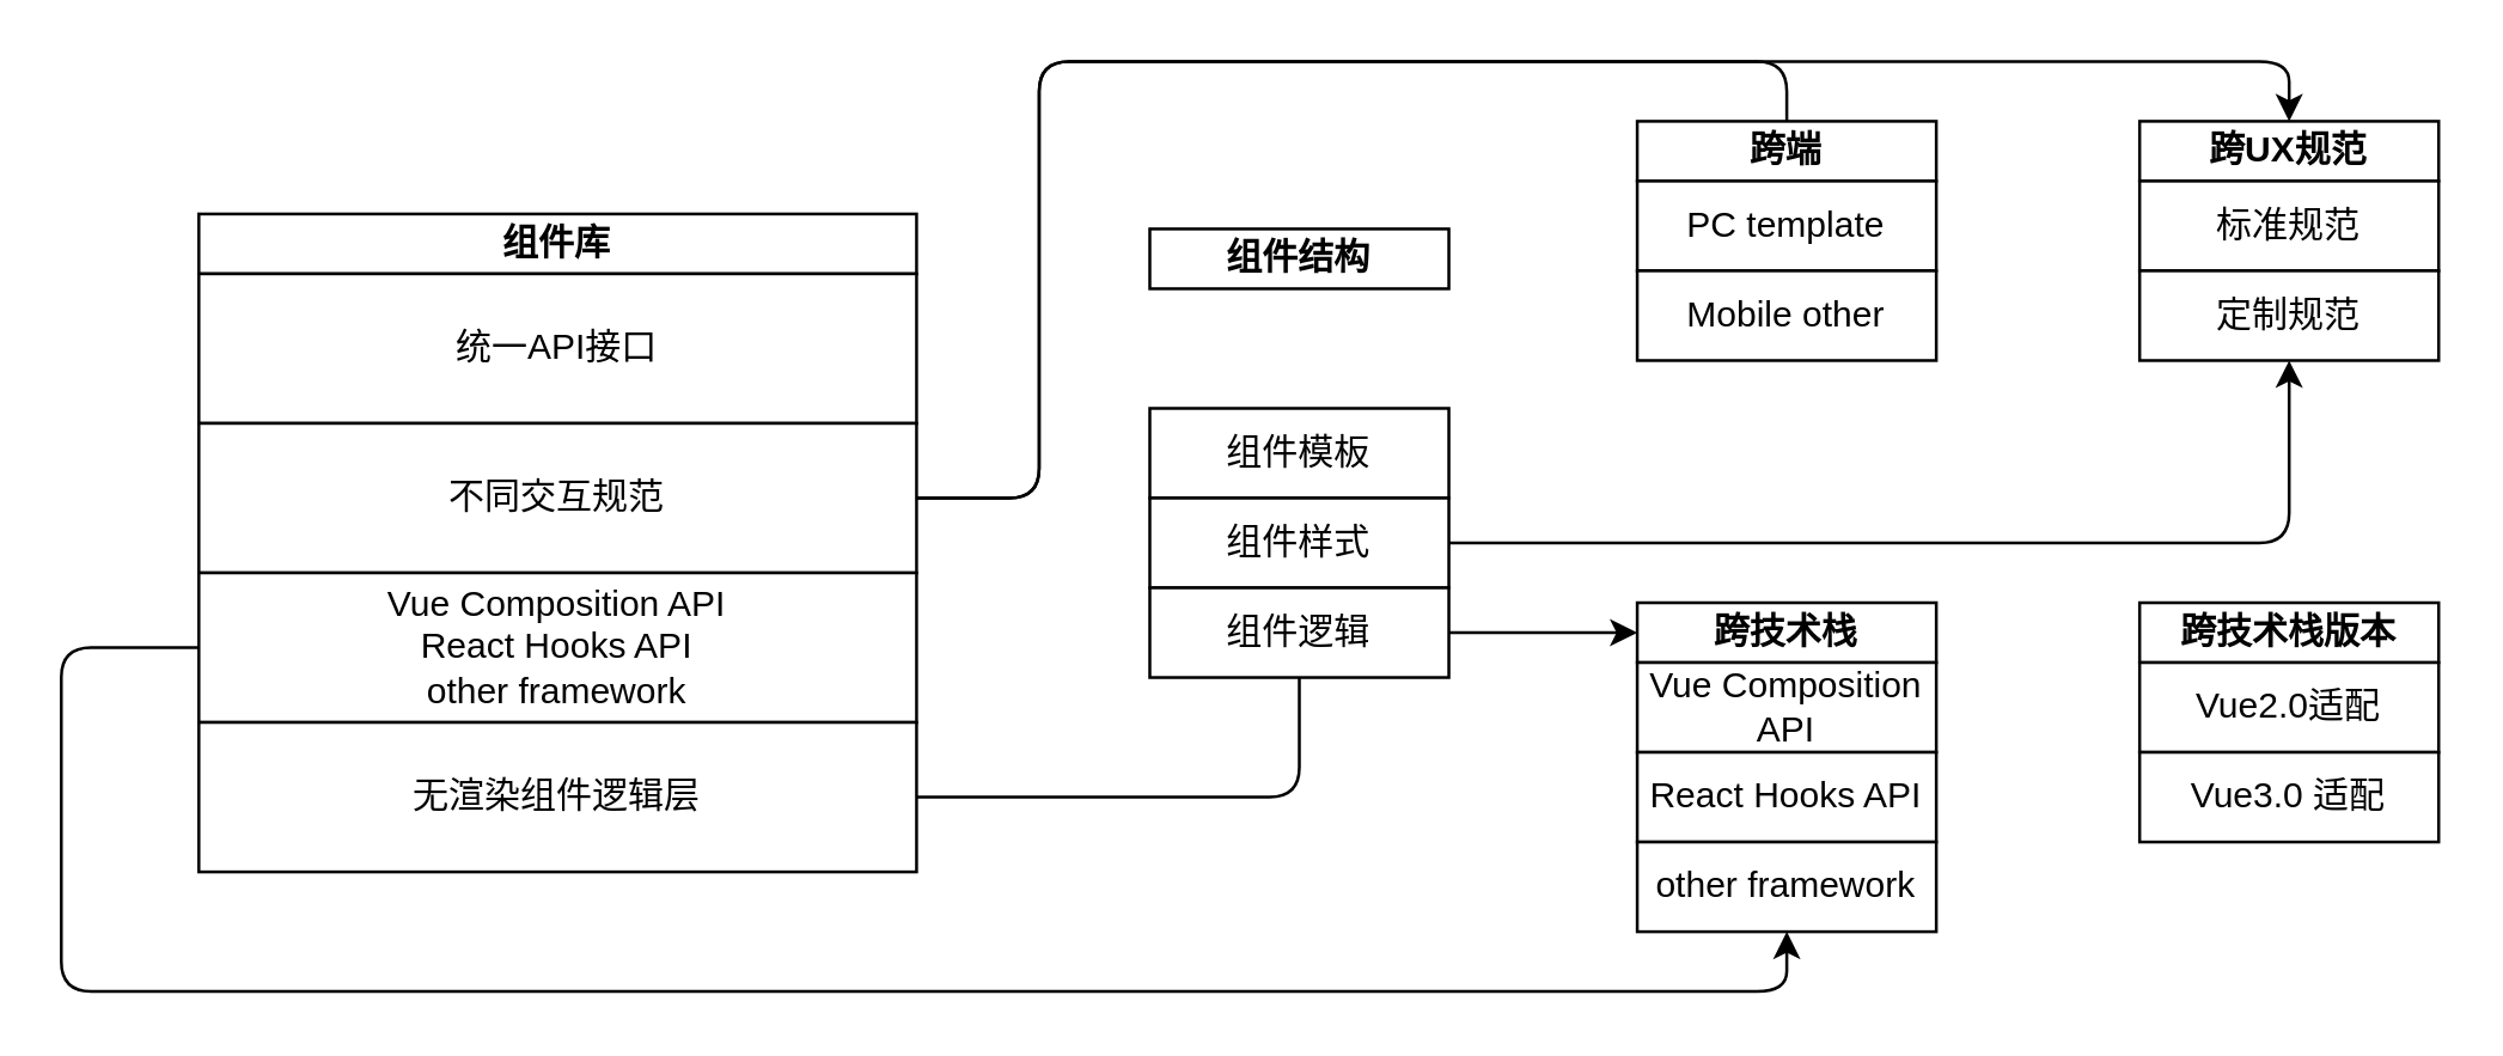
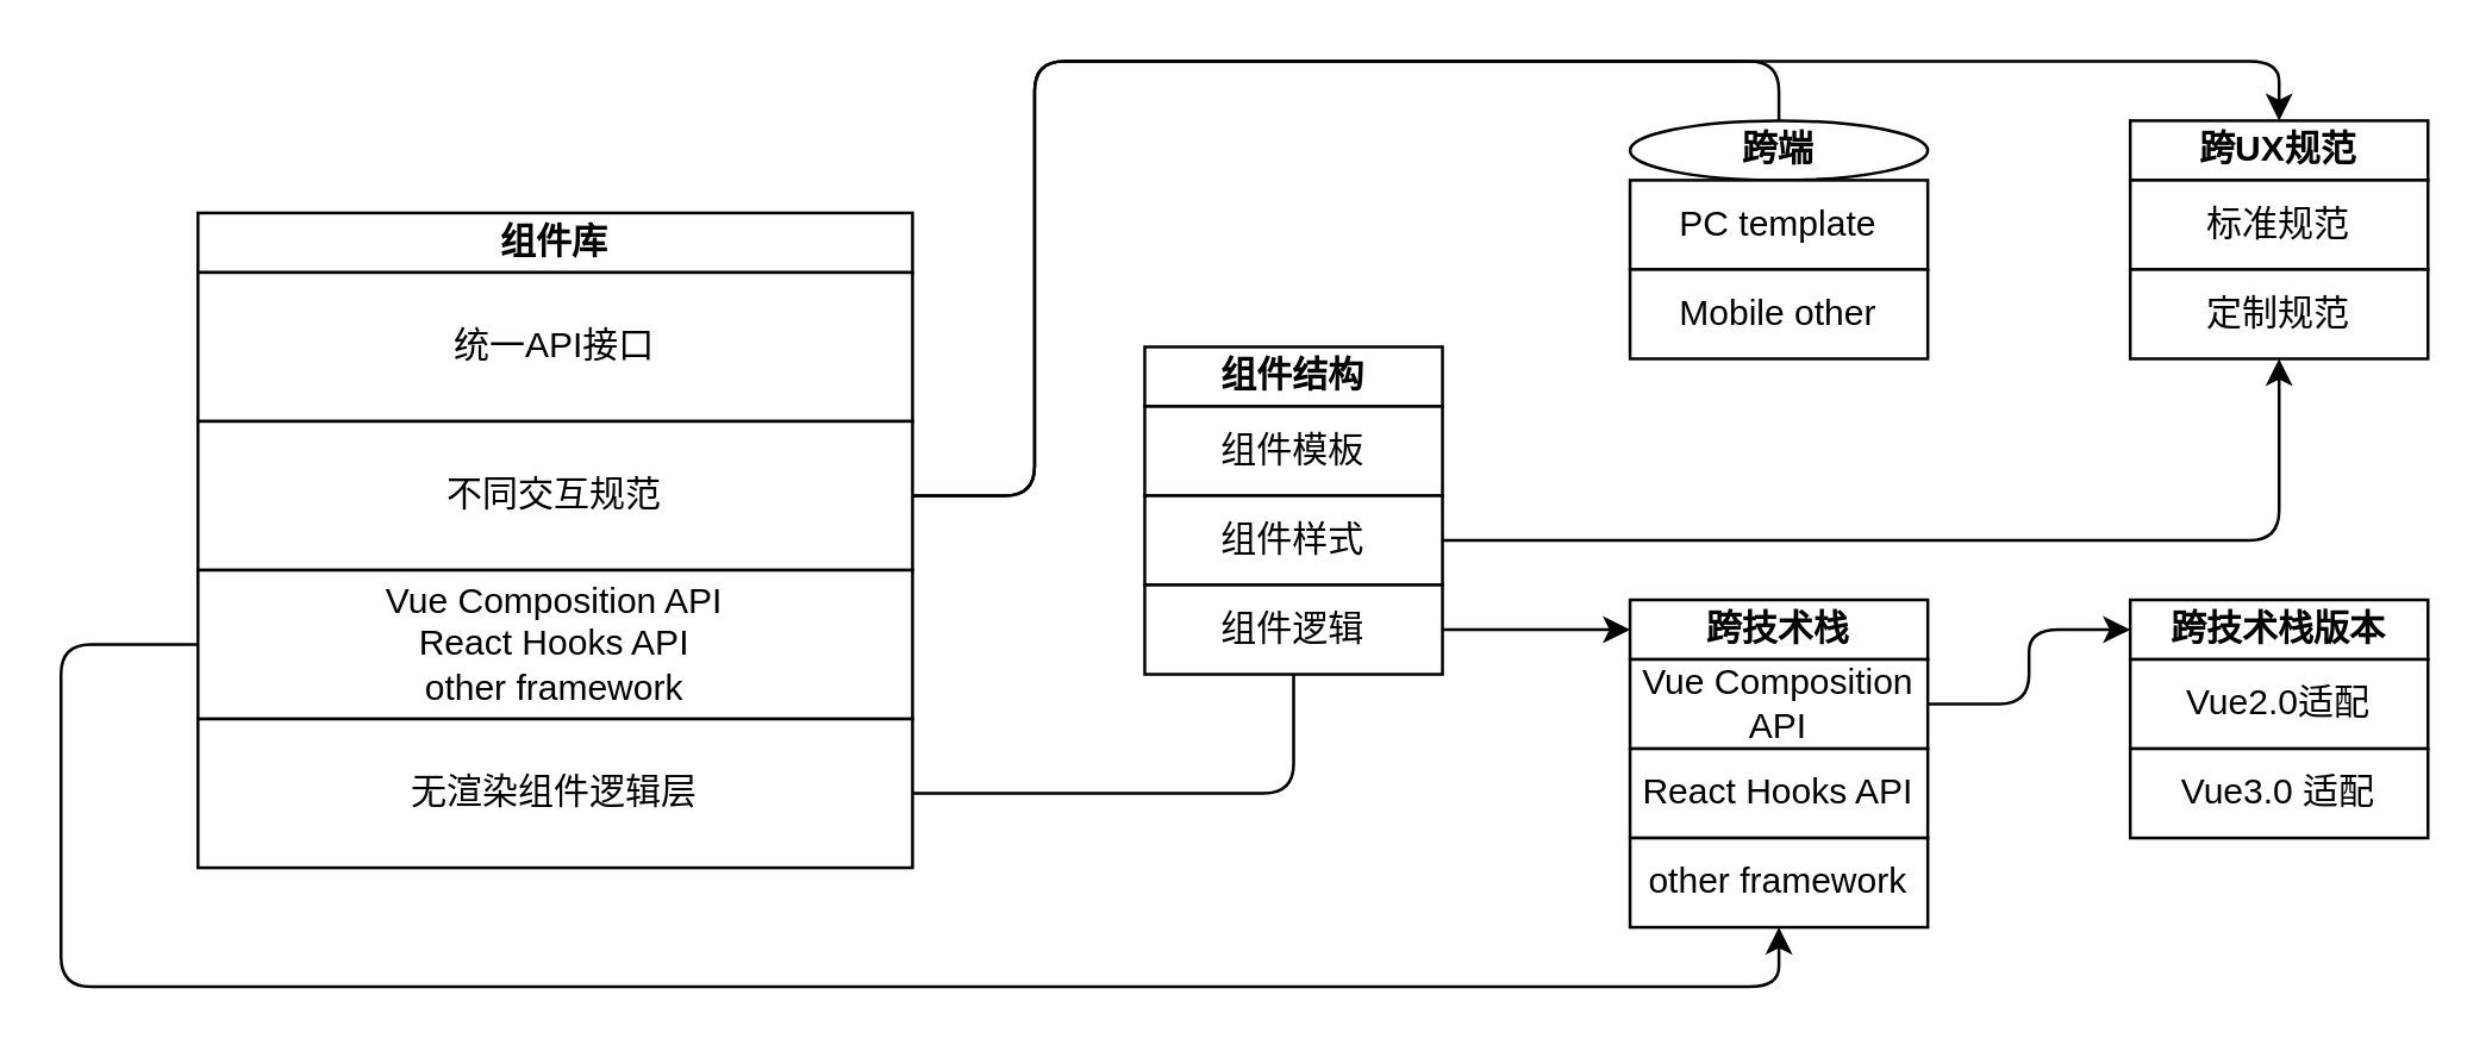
  <mxCell id="0" />
  <mxCell id="1" parent="0" />
  <mxCell id="2" value="组件库" style="rounded=0;whiteSpace=wrap;html=1;fontStyle=1" vertex="1" parent="1"><mxGeometry x="66" y="71" width="240" height="20" as="geometry" /></mxCell>
  <mxCell id="3" value="统一API接口" style="rounded=0;whiteSpace=wrap;html=1;" vertex="1" parent="1"><mxGeometry x="66" y="91" width="240" height="50" as="geometry" /></mxCell>
  <mxCell id="4" style="edgeStyle=orthogonalEdgeStyle;rounded=1;orthogonalLoop=1;jettySize=auto;html=1;entryX=0.5;entryY=0;entryDx=0;entryDy=0;curved=0;endArrow=none;" edge="1" parent="1" source="6" target="17"><mxGeometry relative="1" as="geometry"><Array as="points"><mxPoint x="347" y="166" /><mxPoint x="347" y="20" /><mxPoint x="597" y="20" /></Array></mxGeometry></mxCell>
  <mxCell id="5" style="edgeStyle=orthogonalEdgeStyle;rounded=1;orthogonalLoop=1;jettySize=auto;html=1;entryX=0.5;entryY=0;entryDx=0;entryDy=0;curved=0;" edge="1" parent="1" source="6" target="24"><mxGeometry relative="1" as="geometry"><Array as="points"><mxPoint x="347" y="166" /><mxPoint x="347" y="20" /><mxPoint x="765" y="20" /></Array></mxGeometry></mxCell>
  <mxCell id="6" value="不同交互规范" style="rounded=0;whiteSpace=wrap;html=1;" vertex="1" parent="1"><mxGeometry x="66" y="141" width="240" height="50" as="geometry" /></mxCell>
  <mxCell id="7" style="edgeStyle=orthogonalEdgeStyle;rounded=1;orthogonalLoop=1;jettySize=auto;html=1;entryX=0.5;entryY=1;entryDx=0;entryDy=0;curved=0;" edge="1" parent="1" source="8" target="30"><mxGeometry relative="1" as="geometry"><Array as="points"><mxPoint x="20" y="216" /><mxPoint x="20" y="331" /><mxPoint x="597" y="331" /></Array></mxGeometry></mxCell>
  <mxCell id="8" value="Vue Composition API&lt;br&gt;React Hooks API&lt;br&gt;other framework" style="rounded=0;whiteSpace=wrap;html=1;" vertex="1" parent="1"><mxGeometry x="66" y="191" width="240" height="50" as="geometry" /></mxCell>
  <mxCell id="9" style="edgeStyle=orthogonalEdgeStyle;rounded=1;orthogonalLoop=1;jettySize=auto;html=1;entryX=0.5;entryY=1;entryDx=0;entryDy=0;curved=0;endArrow=none;" edge="1" parent="1" source="10" target="16"><mxGeometry relative="1" as="geometry" /></mxCell>
  <mxCell id="10" value="无渲染组件逻辑层" style="rounded=0;whiteSpace=wrap;html=1;" vertex="1" parent="1"><mxGeometry x="66" y="241" width="240" height="50" as="geometry" /></mxCell>
- <mxCell id="11" value="组件结构" style="rounded=0;whiteSpace=wrap;html=1;fontStyle=1" vertex="1" parent="1"><mxGeometry x="384" y="76" width="100" height="20" as="geometry" /></mxCell>
+ <mxCell id="11" value="组件结构" style="rounded=0;whiteSpace=wrap;html=1;fontStyle=1" vertex="1" parent="1"><mxGeometry x="384" y="116" width="100" height="20" as="geometry" /></mxCell>
  <mxCell id="12" value="组件模板" style="rounded=0;whiteSpace=wrap;html=1;" vertex="1" parent="1"><mxGeometry x="384" y="136" width="100" height="30" as="geometry" /></mxCell>
  <mxCell id="13" style="edgeStyle=orthogonalEdgeStyle;rounded=1;orthogonalLoop=1;jettySize=auto;html=1;curved=0;" edge="1" parent="1" source="14" target="26"><mxGeometry relative="1" as="geometry" /></mxCell>
  <mxCell id="14" value="组件样式" style="rounded=0;whiteSpace=wrap;html=1;" vertex="1" parent="1"><mxGeometry x="384" y="166" width="100" height="30" as="geometry" /></mxCell>
  <mxCell id="15" style="edgeStyle=orthogonalEdgeStyle;rounded=1;orthogonalLoop=1;jettySize=auto;html=1;curved=0;" edge="1" parent="1" source="16" target="20"><mxGeometry relative="1" as="geometry" /></mxCell>
  <mxCell id="16" value="组件逻辑" style="rounded=0;whiteSpace=wrap;html=1;" vertex="1" parent="1"><mxGeometry x="384" y="196" width="100" height="30" as="geometry" /></mxCell>
- <mxCell id="17" value="跨端" style="rounded=0;whiteSpace=wrap;html=1;fontStyle=1" vertex="1" parent="1"><mxGeometry x="547" y="40" width="100" height="20" as="geometry" /></mxCell>
+ <mxCell id="17" value="跨端" style="ellipse;whiteSpace=wrap;html=1;fontStyle=1;" vertex="1" parent="1"><mxGeometry x="547" y="40" width="100" height="20" as="geometry" /></mxCell>
  <mxCell id="18" value="PC template" style="rounded=0;whiteSpace=wrap;html=1;" vertex="1" parent="1"><mxGeometry x="547" y="60" width="100" height="30" as="geometry" /></mxCell>
  <mxCell id="19" value="Mobile other" style="rounded=0;whiteSpace=wrap;html=1;" vertex="1" parent="1"><mxGeometry x="547" y="90" width="100" height="30" as="geometry" /></mxCell>
  <mxCell id="20" value="跨技术栈" style="rounded=0;whiteSpace=wrap;html=1;fontStyle=1" vertex="1" parent="1"><mxGeometry x="547" y="201" width="100" height="20" as="geometry" /></mxCell>
+ <mxCell id="21" style="edgeStyle=orthogonalEdgeStyle;rounded=1;orthogonalLoop=1;jettySize=auto;html=1;curved=0;" edge="1" parent="1" source="22" target="27"><mxGeometry relative="1" as="geometry" /></mxCell>
  <mxCell id="22" value="Vue Composition API" style="rounded=0;whiteSpace=wrap;html=1;" vertex="1" parent="1"><mxGeometry x="547" y="221" width="100" height="30" as="geometry" /></mxCell>
  <mxCell id="23" value="React Hooks API" style="rounded=0;whiteSpace=wrap;html=1;" vertex="1" parent="1"><mxGeometry x="547" y="251" width="100" height="30" as="geometry" /></mxCell>
  <mxCell id="24" value="跨UX规范" style="rounded=0;whiteSpace=wrap;html=1;fontStyle=1" vertex="1" parent="1"><mxGeometry x="715" y="40" width="100" height="20" as="geometry" /></mxCell>
  <mxCell id="25" value="标准规范" style="rounded=0;whiteSpace=wrap;html=1;" vertex="1" parent="1"><mxGeometry x="715" y="60" width="100" height="30" as="geometry" /></mxCell>
  <mxCell id="26" value="定制规范" style="rounded=0;whiteSpace=wrap;html=1;" vertex="1" parent="1"><mxGeometry x="715" y="90" width="100" height="30" as="geometry" /></mxCell>
  <mxCell id="27" value="跨技术栈版本" style="rounded=0;whiteSpace=wrap;html=1;fontStyle=1" vertex="1" parent="1"><mxGeometry x="715" y="201" width="100" height="20" as="geometry" /></mxCell>
  <mxCell id="28" value="Vue2.0适配" style="rounded=0;whiteSpace=wrap;html=1;" vertex="1" parent="1"><mxGeometry x="715" y="221" width="100" height="30" as="geometry" /></mxCell>
  <mxCell id="29" value="Vue3.0 适配" style="rounded=0;whiteSpace=wrap;html=1;" vertex="1" parent="1"><mxGeometry x="715" y="251" width="100" height="30" as="geometry" /></mxCell>
  <mxCell id="30" value="other framework" style="rounded=0;whiteSpace=wrap;html=1;" vertex="1" parent="1"><mxGeometry x="547" y="281" width="100" height="30" as="geometry" /></mxCell>
